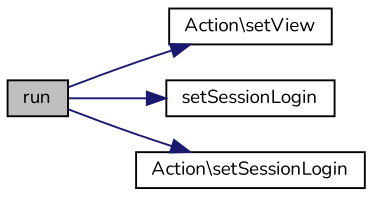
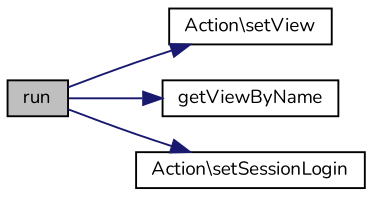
  digraph {
    rankdir=LR
    fontname=Nunito
    node [color=black fillcolor=white fontname=Nunito fontsize=10 shape=record style=filled]
    edge [color=midnightblue fontname=Nunito fontsize=10 labelfontname=Helvetica labelfontsize=10 style=solid]
    n1 [fillcolor=grey75 fontcolor=black height=0.2 label=run width=0.4]
    n2 [height=0.2 label="Action\\setView" width=0.4]
-   n3 [height=0.2 label=setSessionLogin width=0.4]
+   n3 [height=0.2 label=getViewByName width=0.4]
    n4 [height=0.2 label="Action\\setSessionLogin" width=0.4]
    n1 -> n2
    n1 -> n3
    n1 -> n4
  }
